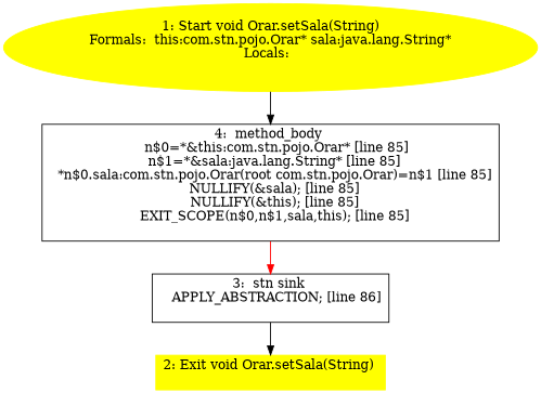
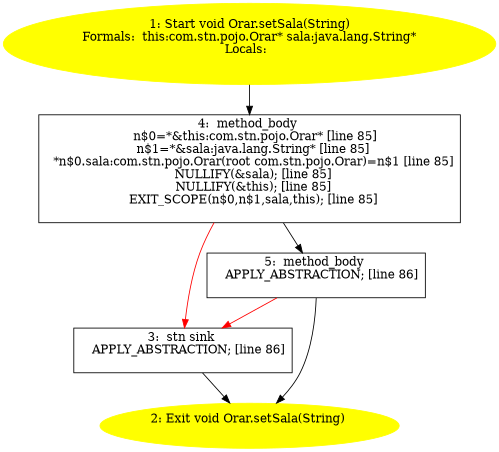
  digraph {
    node [shape=box]
    n1 [color=yellow label="1: Start void Orar.setSala(String)\nFormals:  this:com.stn.pojo.Orar* sala:java.lang.String*\nLocals:  \n  " style=filled shape=""]
    n2 [label="4:  method_body \n   n$0=*&this:com.stn.pojo.Orar* [line 85]\n  n$1=*&sala:java.lang.String* [line 85]\n  *n$0.sala:com.stn.pojo.Orar(root com.stn.pojo.Orar)=n$1 [line 85]\n  NULLIFY(&sala); [line 85]\n  NULLIFY(&this); [line 85]\n  EXIT_SCOPE(n$0,n$1,sala,this); [line 85]\n "]
    n3 [label="3:  stn sink \n   APPLY_ABSTRACTION; [line 86]\n "]
-   n5 [color=yellow label="2: Exit void Orar.setSala(String) \n  " style=filled]
+   n4 [label="5:  method_body \n   APPLY_ABSTRACTION; [line 86]\n "]
+   n5 [color=yellow label="2: Exit void Orar.setSala(String) \n  " style=filled shape=""]
    n1 -> n2
    n2 -> n3 [color=red]
+   n2 -> n4
    n3 -> n5
+   n4 -> n3 [color=red]
+   n4 -> n5
  }
